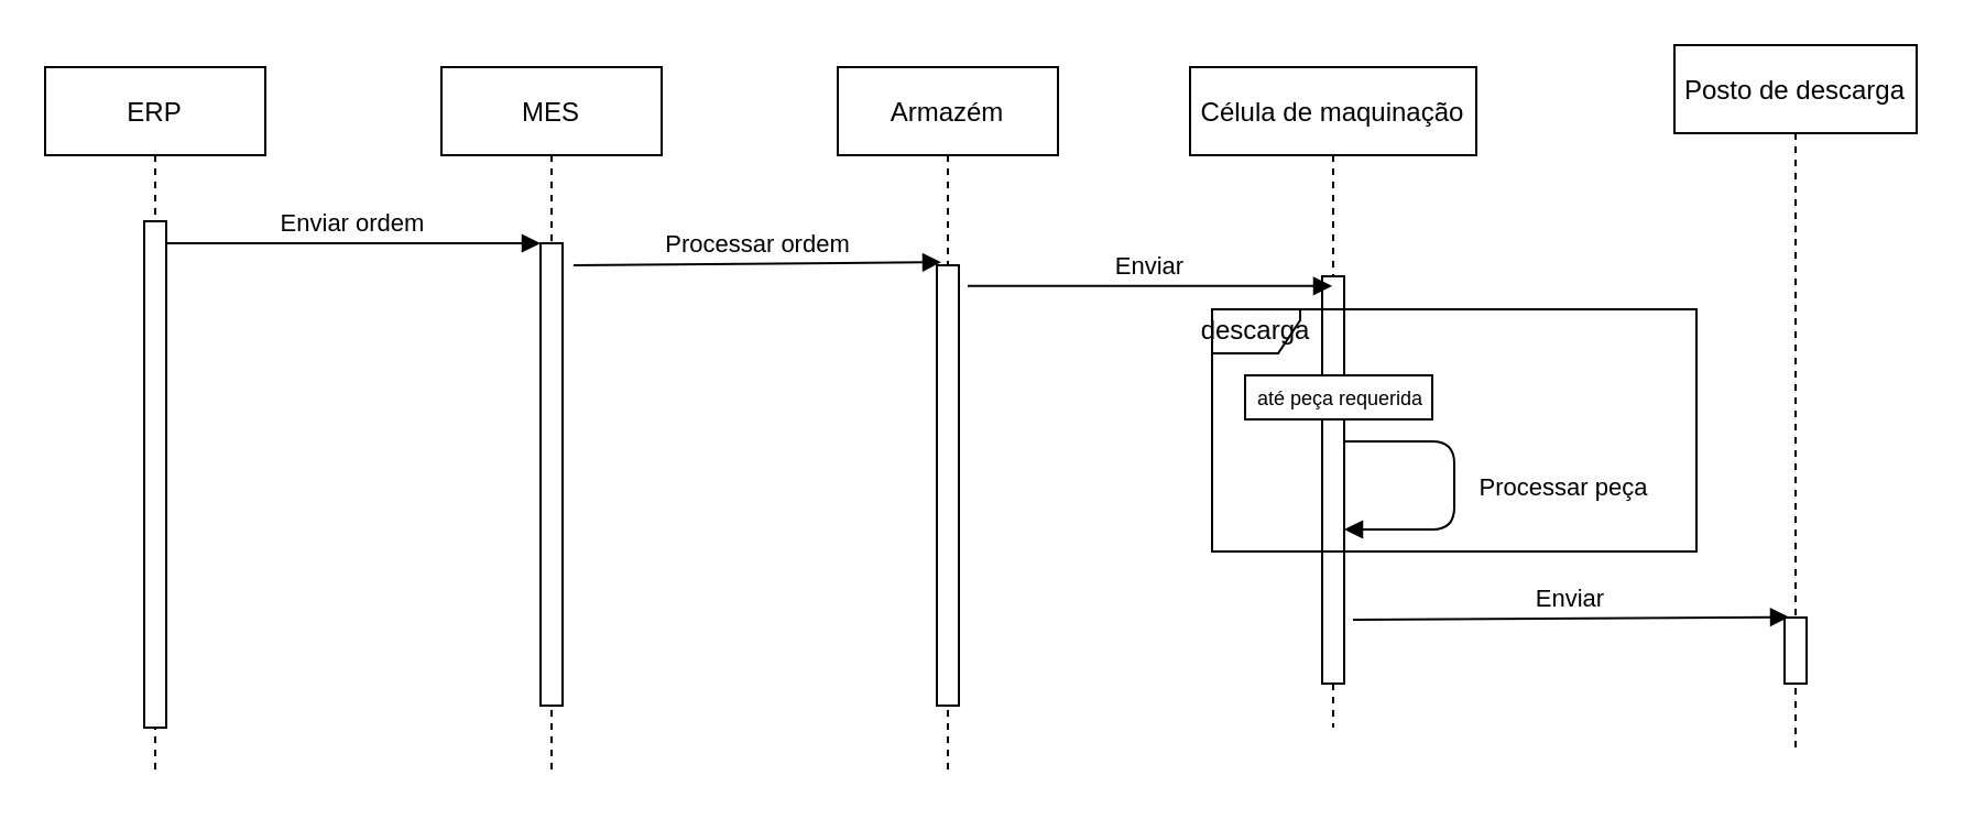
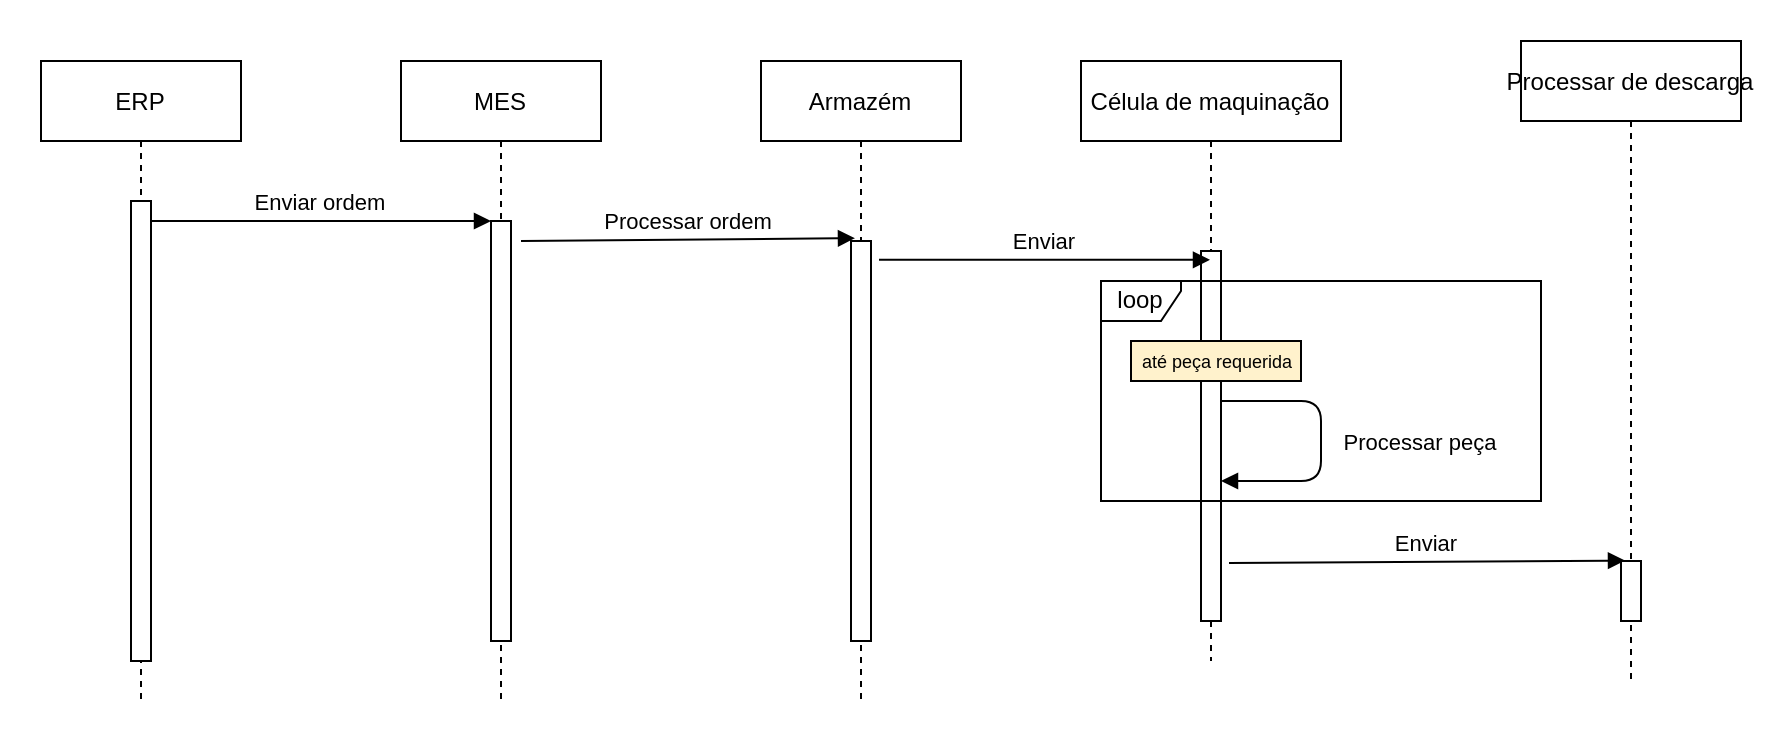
  <mxCell id="0" />
  <mxCell id="1" parent="0" />
  <mxCell id="2" value="ERP" style="shape=umlLifeline;perimeter=lifelinePerimeter;container=1;collapsible=0;recursiveResize=0;rounded=0;shadow=0;strokeWidth=1;" parent="1" vertex="1"><mxGeometry x="20" y="30" width="100" height="320" as="geometry" /></mxCell>
  <mxCell id="3" value="" style="points=[];perimeter=orthogonalPerimeter;rounded=0;shadow=0;strokeWidth=1;" parent="2" vertex="1"><mxGeometry x="45" y="70" width="10" height="230" as="geometry" /></mxCell>
  <mxCell id="4" value="MES" style="shape=umlLifeline;perimeter=lifelinePerimeter;container=1;collapsible=0;recursiveResize=0;rounded=0;shadow=0;strokeWidth=1;" parent="1" vertex="1"><mxGeometry x="200" y="30" width="100" height="320" as="geometry" /></mxCell>
  <mxCell id="5" value="" style="points=[];perimeter=orthogonalPerimeter;rounded=0;shadow=0;strokeWidth=1;" parent="4" vertex="1"><mxGeometry x="45" y="80" width="10" height="210" as="geometry" /></mxCell>
  <mxCell id="6" value="Enviar ordem" style="verticalAlign=bottom;endArrow=block;entryX=0;entryY=0;shadow=0;strokeWidth=1;" parent="1" source="3" target="5" edge="1"><mxGeometry relative="1" as="geometry"><mxPoint x="175" y="110" as="sourcePoint" /></mxGeometry></mxCell>
  <mxCell id="7" value="Armazém" style="shape=umlLifeline;perimeter=lifelinePerimeter;container=1;collapsible=0;recursiveResize=0;rounded=0;shadow=0;strokeWidth=1;" parent="1" vertex="1"><mxGeometry x="380" y="30" width="100" height="320" as="geometry" /></mxCell>
  <mxCell id="8" value="" style="points=[];perimeter=orthogonalPerimeter;rounded=0;shadow=0;strokeWidth=1;" parent="7" vertex="1"><mxGeometry x="45" y="90" width="10" height="200" as="geometry" /></mxCell>
  <mxCell id="9" value="Processar ordem" style="verticalAlign=bottom;endArrow=block;entryX=0.2;entryY=-0.007;shadow=0;strokeWidth=1;entryDx=0;entryDy=0;entryPerimeter=0;" parent="1" target="8" edge="1"><mxGeometry relative="1" as="geometry"><mxPoint x="260" y="120" as="sourcePoint" /><mxPoint x="420" y="120" as="targetPoint" /><Array as="points" /></mxGeometry></mxCell>
  <mxCell id="10" value="Célula de maquinação" style="shape=umlLifeline;perimeter=lifelinePerimeter;container=1;collapsible=0;recursiveResize=0;rounded=0;shadow=0;strokeWidth=1;" parent="1" vertex="1"><mxGeometry x="540" y="30" width="130" height="300" as="geometry" /></mxCell>
  <mxCell id="11" value="" style="points=[];perimeter=orthogonalPerimeter;rounded=0;shadow=0;strokeWidth=1;" parent="10" vertex="1"><mxGeometry x="60" y="95" width="10" height="185" as="geometry" /></mxCell>
  <mxCell id="12" value="Enviar" style="verticalAlign=bottom;endArrow=block;shadow=0;strokeWidth=1;exitX=1.4;exitY=0.047;exitDx=0;exitDy=0;exitPerimeter=0;" parent="1" source="8" target="10" edge="1"><mxGeometry x="0.009" relative="1" as="geometry"><mxPoint x="430" y="120" as="sourcePoint" /><mxPoint x="590" y="120" as="targetPoint" /><Array as="points" /><mxPoint as="offset" /></mxGeometry></mxCell>
- <mxCell id="13" value="descarga" style="shape=umlFrame;whiteSpace=wrap;html=1;width=40;height=20;" parent="1" vertex="1"><mxGeometry x="550" y="140" width="220" height="110" as="geometry" /></mxCell>
- <mxCell id="14" value="&lt;font style=&quot;font-size: 9px&quot;&gt;até peça requerida&lt;/font&gt;" style="html=1;" parent="1" vertex="1"><mxGeometry x="565" y="170" width="85" height="20" as="geometry" /></mxCell>
+ <mxCell id="13" value="loop" style="shape=umlFrame;whiteSpace=wrap;html=1;width=40;height=20;" parent="1" vertex="1"><mxGeometry x="550" y="140" width="220" height="110" as="geometry" /></mxCell>
+ <mxCell id="14" value="&lt;font style=&quot;font-size: 9px&quot;&gt;até peça requerida&lt;/font&gt;" style="html=1;fillColor=#fff2cc;" parent="1" vertex="1"><mxGeometry x="565" y="170" width="85" height="20" as="geometry" /></mxCell>
  <mxCell id="15" value="Processar peça" style="verticalAlign=bottom;endArrow=block;shadow=0;strokeWidth=1;" parent="1" edge="1"><mxGeometry x="0.143" y="50" relative="1" as="geometry"><mxPoint x="610" y="200" as="sourcePoint" /><mxPoint x="610" y="240" as="targetPoint" /><Array as="points"><mxPoint x="660" y="200" /><mxPoint x="660" y="240" /></Array><mxPoint as="offset" /></mxGeometry></mxCell>
- <mxCell id="16" value="Posto de descarga" style="shape=umlLifeline;perimeter=lifelinePerimeter;container=1;collapsible=0;recursiveResize=0;rounded=0;shadow=0;strokeWidth=1;" parent="1" vertex="1"><mxGeometry x="760" y="20" width="110" height="320" as="geometry" /></mxCell>
+ <mxCell id="16" value="Processar de descarga" style="shape=umlLifeline;perimeter=lifelinePerimeter;container=1;collapsible=0;recursiveResize=0;rounded=0;shadow=0;strokeWidth=1;" parent="1" vertex="1"><mxGeometry x="760" y="20" width="110" height="320" as="geometry" /></mxCell>
  <mxCell id="17" value="" style="points=[];perimeter=orthogonalPerimeter;rounded=0;shadow=0;strokeWidth=1;" parent="16" vertex="1"><mxGeometry x="50" y="260" width="10" height="30" as="geometry" /></mxCell>
  <mxCell id="18" value="Enviar" style="verticalAlign=bottom;endArrow=block;entryX=0.2;entryY=-0.007;shadow=0;strokeWidth=1;entryDx=0;entryDy=0;entryPerimeter=0;exitX=1.4;exitY=0.843;exitDx=0;exitDy=0;exitPerimeter=0;" parent="1" source="11" target="17" edge="1"><mxGeometry relative="1" as="geometry"><mxPoint x="640" y="110" as="sourcePoint" /><mxPoint x="800" y="110" as="targetPoint" /><Array as="points" /></mxGeometry></mxCell>
